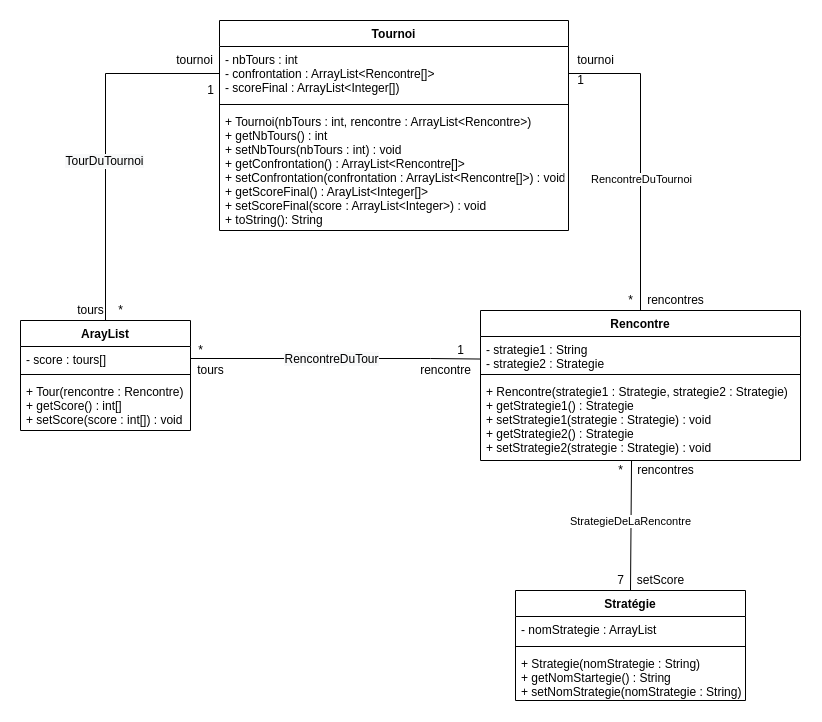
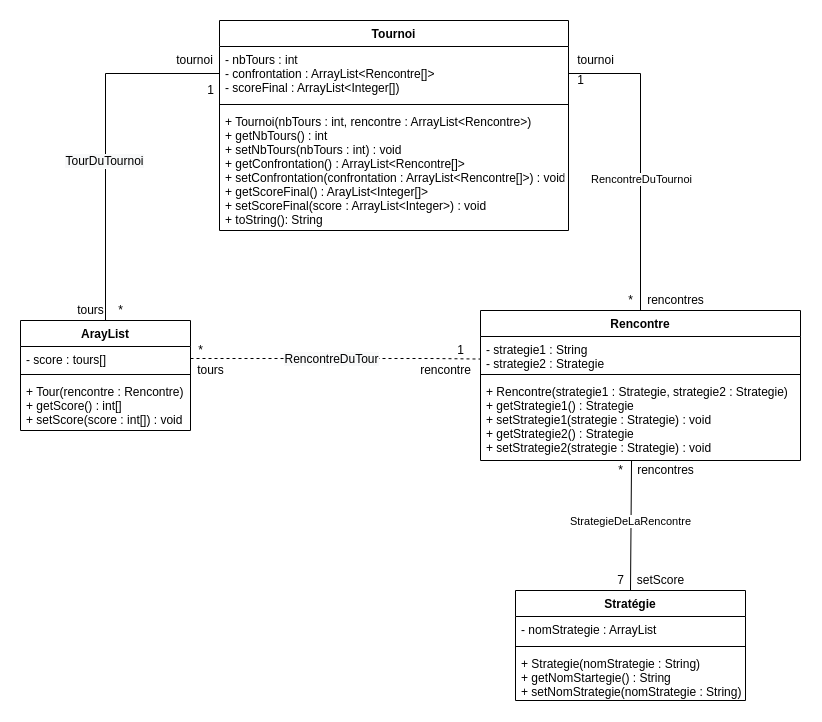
  <mxCell id="0" />
  <mxCell id="1" parent="0" />
  <mxCell id="2" value="" style="edgeStyle=segmentEdgeStyle;endArrow=none;html=1;exitX=0.5;exitY=0;exitDx=0;exitDy=0;entryX=0;entryY=0.5;entryDx=0;entryDy=0;endFill=0;rounded=0;" edge="1" parent="1" source="22" target="11"><mxGeometry width="50" height="50" relative="1" as="geometry"><mxPoint x="210" y="250" as="sourcePoint" /><mxPoint x="260" y="200" as="targetPoint" /><Array as="points"><mxPoint x="105" y="73" /></Array></mxGeometry></mxCell>
  <mxCell id="3" value="&lt;span style=&quot;font-size: 12px ; background-color: rgb(248 , 249 , 250)&quot;&gt;TourDuTournoi&lt;/span&gt;" style="edgeLabel;html=1;align=center;verticalAlign=middle;resizable=0;points=[];" vertex="1" connectable="0" parent="2"><mxGeometry x="-0.114" y="2" relative="1" as="geometry"><mxPoint as="offset" /></mxGeometry></mxCell>
  <mxCell id="4" value="" style="edgeStyle=segmentEdgeStyle;endArrow=none;html=1;exitX=0.5;exitY=0;exitDx=0;exitDy=0;entryX=1;entryY=0.5;entryDx=0;entryDy=0;endFill=0;rounded=0;" edge="1" parent="1" source="18" target="11"><mxGeometry width="50" height="50" relative="1" as="geometry"><mxPoint x="210" y="310" as="sourcePoint" /><mxPoint x="251" y="83" as="targetPoint" /><Array as="points"><mxPoint x="640" y="73" /></Array></mxGeometry></mxCell>
  <mxCell id="5" value="RencontreDuTournoi" style="edgeLabel;html=1;align=center;verticalAlign=middle;resizable=0;points=[];" vertex="1" connectable="0" parent="4"><mxGeometry x="-0.146" relative="1" as="geometry"><mxPoint as="offset" /></mxGeometry></mxCell>
- <mxCell id="6" value="" style="edgeStyle=segmentEdgeStyle;endArrow=none;html=1;exitX=1;exitY=0.5;exitDx=0;exitDy=0;entryX=-0.001;entryY=0.663;entryDx=0;entryDy=0;endFill=0;rounded=0;entryPerimeter=0;" edge="1" parent="1" source="23" target="19"><mxGeometry width="50" height="50" relative="1" as="geometry"><mxPoint x="220" y="320" as="sourcePoint" /><mxPoint x="261" y="93" as="targetPoint" /><Array as="points"><mxPoint x="430" y="358" /><mxPoint x="430" y="359" /></Array></mxGeometry></mxCell>
+ <mxCell id="6" value="" style="edgeStyle=segmentEdgeStyle;endArrow=none;html=1;exitX=1;exitY=0.5;exitDx=0;exitDy=0;entryX=-0.001;entryY=0.663;entryDx=0;entryDy=0;endFill=0;rounded=0;entryPerimeter=0;dashed=1;" edge="1" parent="1" source="23" target="19"><mxGeometry width="50" height="50" relative="1" as="geometry"><mxPoint x="220" y="320" as="sourcePoint" /><mxPoint x="261" y="93" as="targetPoint" /><Array as="points"><mxPoint x="430" y="358" /><mxPoint x="430" y="359" /></Array></mxGeometry></mxCell>
  <mxCell id="7" value="&lt;span style=&quot;font-size: 12px ; background-color: rgb(248 , 249 , 250)&quot;&gt;RencontreDuTour&lt;/span&gt;" style="edgeLabel;html=1;align=center;verticalAlign=middle;resizable=0;points=[];" vertex="1" connectable="0" parent="6"><mxGeometry x="-0.089" y="2" relative="1" as="geometry"><mxPoint x="8" y="2" as="offset" /></mxGeometry></mxCell>
  <mxCell id="8" value="" style="edgeStyle=segmentEdgeStyle;endArrow=none;html=1;exitX=0.5;exitY=0;exitDx=0;exitDy=0;entryX=0.472;entryY=1;entryDx=0;entryDy=0;endFill=0;rounded=0;entryPerimeter=0;" edge="1" parent="1" source="14" target="21"><mxGeometry width="50" height="50" relative="1" as="geometry"><mxPoint x="230" y="330" as="sourcePoint" /><mxPoint x="271" y="103" as="targetPoint" /><Array as="points"><mxPoint x="630" y="460" /></Array></mxGeometry></mxCell>
  <mxCell id="9" value="StrategieDeLaRencontre" style="edgeLabel;html=1;align=center;verticalAlign=middle;resizable=0;points=[];" vertex="1" connectable="0" parent="8"><mxGeometry x="0.244" relative="1" as="geometry"><mxPoint x="-0.65" y="11" as="offset" /></mxGeometry></mxCell>
  <mxCell id="10" value="Tournoi" style="swimlane;fontStyle=1;align=center;verticalAlign=top;childLayout=stackLayout;horizontal=1;startSize=26;horizontalStack=0;resizeParent=1;resizeParentMax=0;resizeLast=0;collapsible=1;marginBottom=0;" vertex="1" parent="1"><mxGeometry x="219" y="20" width="349" height="210" as="geometry" /></mxCell>
  <mxCell id="11" value="- nbTours : int&#10;- confrontation : ArrayList&lt;Rencontre[]&gt;&#10;- scoreFinal : ArrayList&lt;Integer[])&#10;" style="text;strokeColor=none;fillColor=none;align=left;verticalAlign=top;spacingLeft=4;spacingRight=4;overflow=hidden;rotatable=0;points=[[0,0.5],[1,0.5]];portConstraint=eastwest;" vertex="1" parent="10"><mxGeometry y="26" width="349" height="54" as="geometry" /></mxCell>
  <mxCell id="12" value="" style="line;strokeWidth=1;fillColor=none;align=left;verticalAlign=middle;spacingTop=-1;spacingLeft=3;spacingRight=3;rotatable=0;labelPosition=right;points=[];portConstraint=eastwest;" vertex="1" parent="10"><mxGeometry y="80" width="349" height="8" as="geometry" /></mxCell>
  <mxCell id="13" value="+ Tournoi(nbTours : int, rencontre : ArrayList&lt;Rencontre&gt;)&#10;+ getNbTours() : int&#10;+ setNbTours(nbTours : int) : void&#10;+ getConfrontation() : ArrayList&lt;Rencontre[]&gt;&#10;+ setConfrontation(confrontation : ArrayList&lt;Rencontre[]&gt;) : void&#10;+ getScoreFinal() : ArayList&lt;Integer[]&gt;&#10;+ setScoreFinal(score : ArrayList&lt;Integer&gt;) : void&#10;+ toString(): String" style="text;strokeColor=none;fillColor=none;align=left;verticalAlign=top;spacingLeft=4;spacingRight=4;overflow=hidden;rotatable=0;points=[[0,0.5],[1,0.5]];portConstraint=eastwest;" vertex="1" parent="10"><mxGeometry y="88" width="349" height="122" as="geometry" /></mxCell>
  <mxCell id="14" value="Stratégie" style="swimlane;fontStyle=1;align=center;verticalAlign=top;childLayout=stackLayout;horizontal=1;startSize=26;horizontalStack=0;resizeParent=1;resizeParentMax=0;resizeLast=0;collapsible=1;marginBottom=0;" vertex="1" parent="1"><mxGeometry x="515" y="590" width="230" height="110" as="geometry" /></mxCell>
  <mxCell id="15" value="- nomStrategie : ArrayList" style="text;strokeColor=none;fillColor=none;align=left;verticalAlign=top;spacingLeft=4;spacingRight=4;overflow=hidden;rotatable=0;points=[[0,0.5],[1,0.5]];portConstraint=eastwest;" vertex="1" parent="14"><mxGeometry y="26" width="230" height="26" as="geometry" /></mxCell>
  <mxCell id="16" value="" style="line;strokeWidth=1;fillColor=none;align=left;verticalAlign=middle;spacingTop=-1;spacingLeft=3;spacingRight=3;rotatable=0;labelPosition=right;points=[];portConstraint=eastwest;" vertex="1" parent="14"><mxGeometry y="52" width="230" height="8" as="geometry" /></mxCell>
  <mxCell id="17" value="+ Strategie(nomStrategie : String)&#10;+ getNomStartegie() : String&#10;+ setNomStrategie(nomStrategie : String) : void" style="text;strokeColor=none;fillColor=none;align=left;verticalAlign=top;spacingLeft=4;spacingRight=4;overflow=hidden;rotatable=0;points=[[0,0.5],[1,0.5]];portConstraint=eastwest;" vertex="1" parent="14"><mxGeometry y="60" width="230" height="50" as="geometry" /></mxCell>
  <mxCell id="18" value="Rencontre" style="swimlane;fontStyle=1;align=center;verticalAlign=top;childLayout=stackLayout;horizontal=1;startSize=26;horizontalStack=0;resizeParent=1;resizeParentMax=0;resizeLast=0;collapsible=1;marginBottom=0;" vertex="1" parent="1"><mxGeometry x="480" y="310" width="320" height="150" as="geometry" /></mxCell>
  <mxCell id="19" value="- strategie1 : String&#10;- strategie2 : Strategie" style="text;strokeColor=none;fillColor=none;align=left;verticalAlign=top;spacingLeft=4;spacingRight=4;overflow=hidden;rotatable=0;points=[[0,0.5],[1,0.5]];portConstraint=eastwest;" vertex="1" parent="18"><mxGeometry y="26" width="320" height="34" as="geometry" /></mxCell>
  <mxCell id="20" value="" style="line;strokeWidth=1;fillColor=none;align=left;verticalAlign=middle;spacingTop=-1;spacingLeft=3;spacingRight=3;rotatable=0;labelPosition=right;points=[];portConstraint=eastwest;" vertex="1" parent="18"><mxGeometry y="60" width="320" height="8" as="geometry" /></mxCell>
  <mxCell id="21" value="+ Rencontre(strategie1 : Strategie, strategie2 : Strategie)&#10;+ getStrategie1() : Strategie&#10;+ setStrategie1(strategie : Strategie) : void&#10;+ getStrategie2() : Strategie&#10;+ setStrategie2(strategie : Strategie) : void" style="text;strokeColor=none;fillColor=none;align=left;verticalAlign=top;spacingLeft=4;spacingRight=4;overflow=hidden;rotatable=0;points=[[0,0.5],[1,0.5]];portConstraint=eastwest;" vertex="1" parent="18"><mxGeometry y="68" width="320" height="82" as="geometry" /></mxCell>
  <mxCell id="22" value="ArayList" style="swimlane;fontStyle=1;align=center;verticalAlign=top;childLayout=stackLayout;horizontal=1;startSize=26;horizontalStack=0;resizeParent=1;resizeParentMax=0;resizeLast=0;collapsible=1;marginBottom=0;" vertex="1" parent="1"><mxGeometry x="20" y="320" width="170" height="110" as="geometry" /></mxCell>
  <mxCell id="23" value="- score : tours[]" style="text;strokeColor=none;fillColor=none;align=left;verticalAlign=top;spacingLeft=4;spacingRight=4;overflow=hidden;rotatable=0;points=[[0,0.5],[1,0.5]];portConstraint=eastwest;" vertex="1" parent="22"><mxGeometry y="26" width="170" height="24" as="geometry" /></mxCell>
  <mxCell id="24" value="" style="line;strokeWidth=1;fillColor=none;align=left;verticalAlign=middle;spacingTop=-1;spacingLeft=3;spacingRight=3;rotatable=0;labelPosition=right;points=[];portConstraint=eastwest;" vertex="1" parent="22"><mxGeometry y="50" width="170" height="8" as="geometry" /></mxCell>
  <mxCell id="25" value="+ Tour(rencontre : Rencontre)&#10;+ getScore() : int[]&#10;+ setScore(score : int[]) : void" style="text;strokeColor=none;fillColor=none;align=left;verticalAlign=top;spacingLeft=4;spacingRight=4;overflow=hidden;rotatable=0;points=[[0,0.5],[1,0.5]];portConstraint=eastwest;" vertex="1" parent="22"><mxGeometry y="58" width="170" height="52" as="geometry" /></mxCell>
  <mxCell id="26" value="tournoi" style="text;html=1;align=center;verticalAlign=middle;resizable=0;points=[];autosize=1;" vertex="1" parent="1"><mxGeometry x="169" y="50" width="50" height="20" as="geometry" /></mxCell>
  <mxCell id="27" value="1" style="text;html=1;align=center;verticalAlign=middle;resizable=0;points=[];autosize=1;" vertex="1" parent="1"><mxGeometry x="200" y="80" width="20" height="20" as="geometry" /></mxCell>
  <mxCell id="28" value="tours" style="text;html=1;align=center;verticalAlign=middle;resizable=0;points=[];autosize=1;" vertex="1" parent="1"><mxGeometry x="70" y="300" width="40" height="20" as="geometry" /></mxCell>
  <mxCell id="29" value="*" style="text;html=1;align=center;verticalAlign=middle;resizable=0;points=[];autosize=1;" vertex="1" parent="1"><mxGeometry x="110" y="300" width="20" height="20" as="geometry" /></mxCell>
  <mxCell id="30" value="*" style="text;html=1;align=center;verticalAlign=middle;resizable=0;points=[];autosize=1;" vertex="1" parent="1"><mxGeometry x="190" y="340" width="20" height="20" as="geometry" /></mxCell>
  <mxCell id="31" value="tours" style="text;html=1;align=center;verticalAlign=middle;resizable=0;points=[];autosize=1;" vertex="1" parent="1"><mxGeometry x="190" y="360" width="40" height="20" as="geometry" /></mxCell>
  <mxCell id="32" value="1" style="text;html=1;align=center;verticalAlign=middle;resizable=0;points=[];autosize=1;" vertex="1" parent="1"><mxGeometry x="450" y="340" width="20" height="20" as="geometry" /></mxCell>
  <mxCell id="33" value="rencontre" style="text;html=1;align=center;verticalAlign=middle;resizable=0;points=[];autosize=1;" vertex="1" parent="1"><mxGeometry x="410" y="360" width="70" height="20" as="geometry" /></mxCell>
  <mxCell id="34" value="tournoi" style="text;html=1;align=center;verticalAlign=middle;resizable=0;points=[];autosize=1;" vertex="1" parent="1"><mxGeometry x="570" y="50" width="50" height="20" as="geometry" /></mxCell>
  <mxCell id="35" value="1" style="text;html=1;align=center;verticalAlign=middle;resizable=0;points=[];autosize=1;" vertex="1" parent="1"><mxGeometry x="570" y="70" width="20" height="20" as="geometry" /></mxCell>
  <mxCell id="36" value="rencontres" style="text;html=1;align=center;verticalAlign=middle;resizable=0;points=[];autosize=1;" vertex="1" parent="1"><mxGeometry x="640" y="290" width="70" height="20" as="geometry" /></mxCell>
  <mxCell id="37" value="*" style="text;html=1;align=center;verticalAlign=middle;resizable=0;points=[];autosize=1;" vertex="1" parent="1"><mxGeometry x="620" y="290" width="20" height="20" as="geometry" /></mxCell>
  <mxCell id="38" value="rencontres" style="text;html=1;align=center;verticalAlign=middle;resizable=0;points=[];autosize=1;" vertex="1" parent="1"><mxGeometry x="630" y="460" width="70" height="20" as="geometry" /></mxCell>
  <mxCell id="39" value="*" style="text;html=1;align=center;verticalAlign=middle;resizable=0;points=[];autosize=1;" vertex="1" parent="1"><mxGeometry x="610" y="460" width="20" height="20" as="geometry" /></mxCell>
  <mxCell id="40" value="setScore" style="text;html=1;align=center;verticalAlign=middle;resizable=0;points=[];autosize=1;" vertex="1" parent="1"><mxGeometry x="625" y="570" width="70" height="20" as="geometry" /></mxCell>
  <mxCell id="41" value="7" style="text;html=1;align=center;verticalAlign=middle;resizable=0;points=[];autosize=1;" vertex="1" parent="1"><mxGeometry x="610" y="570" width="20" height="20" as="geometry" /></mxCell>
